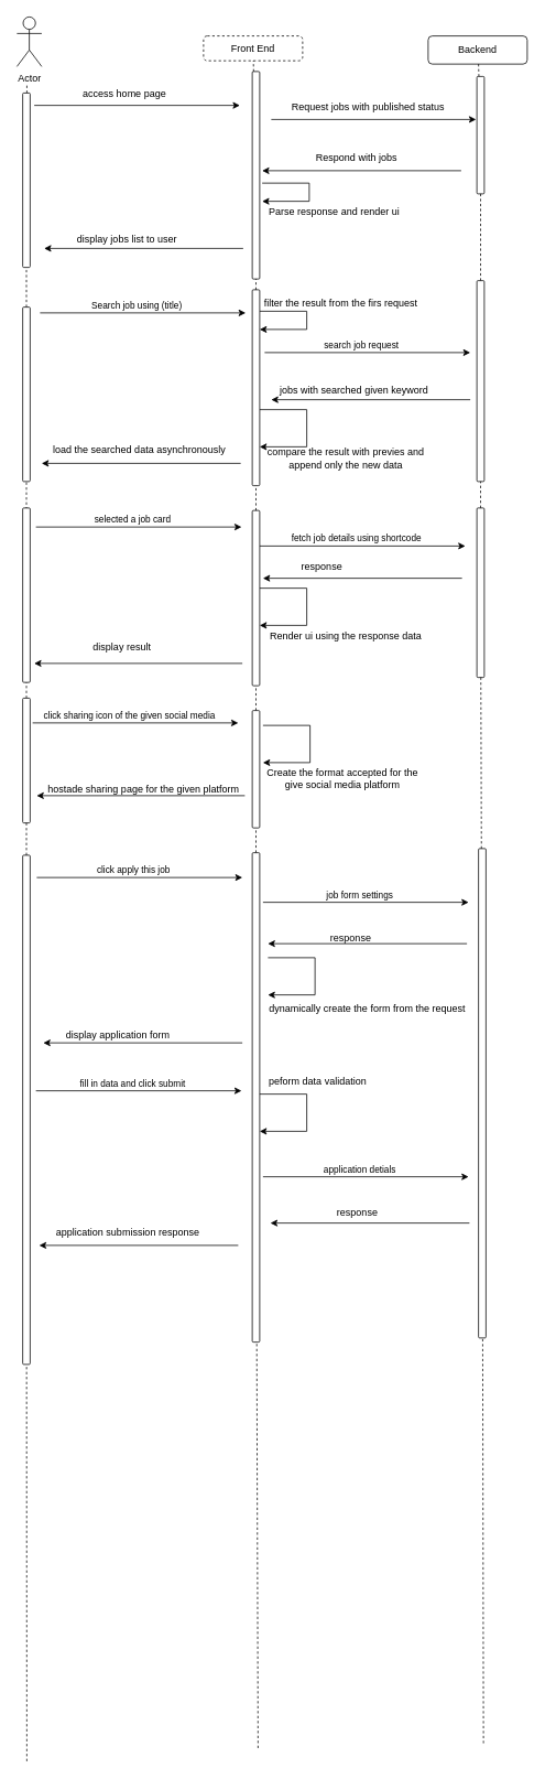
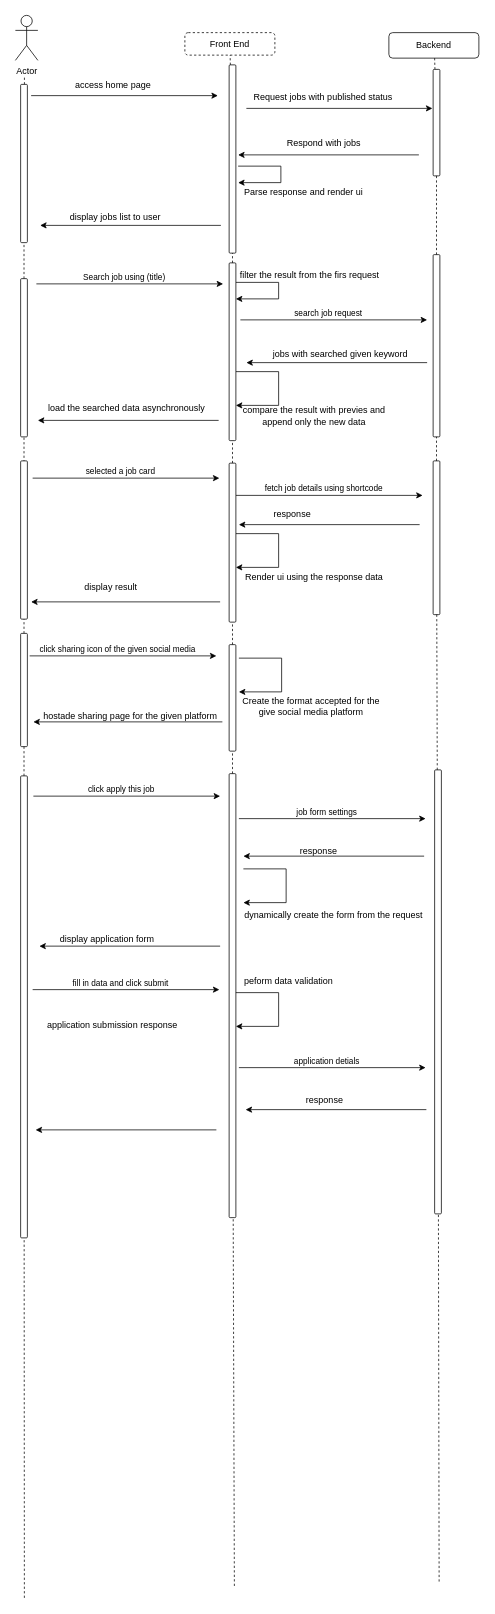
  <mxCell id="0" />
  <mxCell id="1" parent="0" />
  <mxCell id="2" value="Backend" style="rounded=1;whiteSpace=wrap;html=1;" vertex="1" parent="1"><mxGeometry x="518" y="43" width="120" height="34" as="geometry" /></mxCell>
  <mxCell id="3" value="Front End" style="rounded=1;whiteSpace=wrap;html=1;dashed=1;" vertex="1" parent="1"><mxGeometry x="246" y="43" width="120" height="30" as="geometry" /></mxCell>
  <mxCell id="4" value="Actor" style="shape=umlActor;verticalLabelPosition=bottom;verticalAlign=top;html=1;outlineConnect=0;" vertex="1" parent="1"><mxGeometry x="20" y="20" width="30" height="60" as="geometry" /></mxCell>
  <mxCell id="5" value="" style="endArrow=none;dashed=1;html=1;rounded=0;startArrow=none;" edge="1" parent="1" source="14" target="3"><mxGeometry width="50" height="50" relative="1" as="geometry"><mxPoint x="312" y="464" as="sourcePoint" /><mxPoint x="426" y="211" as="targetPoint" /></mxGeometry></mxCell>
  <mxCell id="6" value="" style="endArrow=none;dashed=1;html=1;rounded=0;startArrow=none;" edge="1" parent="1" source="34"><mxGeometry width="50" height="50" relative="1" as="geometry"><mxPoint x="585" y="614" as="sourcePoint" /><mxPoint x="579.002" y="77" as="targetPoint" /></mxGeometry></mxCell>
  <mxCell id="7" value="" style="endArrow=none;dashed=1;html=1;rounded=0;startArrow=none;" edge="1" parent="1" source="38"><mxGeometry width="50" height="50" relative="1" as="geometry"><mxPoint x="32" y="863.368" as="sourcePoint" /><mxPoint x="32.112" y="100" as="targetPoint" /></mxGeometry></mxCell>
  <mxCell id="8" value="" style="endArrow=classic;html=1;rounded=0;" edge="1" parent="1"><mxGeometry width="50" height="50" relative="1" as="geometry"><mxPoint x="41" y="127" as="sourcePoint" /><mxPoint x="290" y="127" as="targetPoint" /></mxGeometry></mxCell>
  <mxCell id="9" value="access home page" style="text;html=1;align=center;verticalAlign=middle;resizable=0;points=[];autosize=1;strokeColor=none;fillColor=none;" vertex="1" parent="1"><mxGeometry x="94" y="104" width="111" height="18" as="geometry" /></mxCell>
  <mxCell id="10" value="" style="endArrow=classic;html=1;rounded=0;" edge="1" parent="1"><mxGeometry width="50" height="50" relative="1" as="geometry"><mxPoint x="328" y="144" as="sourcePoint" /><mxPoint x="576" y="144" as="targetPoint" /></mxGeometry></mxCell>
- <mxCell id="11" value="Request jobs with published status" style="text;html=1;align=center;verticalAlign=middle;resizable=0;points=[];autosize=1;strokeColor=none;fillColor=none;" vertex="1" parent="1"><mxGeometry x="347" y="120" width="195" height="18" as="geometry" /></mxCell>
+ <mxCell id="11" value="Request jobs with published status" style="text;html=1;align=center;verticalAlign=middle;resizable=0;points=[];autosize=1;strokeColor=none;fillColor=none;" vertex="1" parent="1"><mxGeometry x="332" y="120" width="195" height="18" as="geometry" /></mxCell>
  <mxCell id="12" value="" style="endArrow=classic;html=1;rounded=0;" edge="1" parent="1"><mxGeometry width="50" height="50" relative="1" as="geometry"><mxPoint x="558" y="206" as="sourcePoint" /><mxPoint x="317" y="206" as="targetPoint" /></mxGeometry></mxCell>
  <mxCell id="13" value="Respond with jobs" style="text;html=1;align=center;verticalAlign=middle;resizable=0;points=[];autosize=1;strokeColor=none;fillColor=none;" vertex="1" parent="1"><mxGeometry x="377" y="182" width="108" height="18" as="geometry" /></mxCell>
  <mxCell id="14" value="" style="rounded=1;whiteSpace=wrap;html=1;" vertex="1" parent="1"><mxGeometry x="305" y="86" width="9" height="251" as="geometry" /></mxCell>
  <mxCell id="15" value="" style="endArrow=none;dashed=1;html=1;rounded=0;startArrow=none;" edge="1" parent="1" source="32" target="14"><mxGeometry width="50" height="50" relative="1" as="geometry"><mxPoint x="312" y="683" as="sourcePoint" /><mxPoint x="306.222" y="73" as="targetPoint" /></mxGeometry></mxCell>
  <mxCell id="16" value="" style="endArrow=classic;html=1;rounded=0;" edge="1" parent="1"><mxGeometry width="50" height="50" relative="1" as="geometry"><mxPoint x="317" y="221" as="sourcePoint" /><mxPoint x="317" y="243" as="targetPoint" /><Array as="points"><mxPoint x="374" y="221" /><mxPoint x="374" y="243" /></Array></mxGeometry></mxCell>
  <mxCell id="17" value="Parse response and render ui" style="text;html=1;align=center;verticalAlign=middle;resizable=0;points=[];autosize=1;strokeColor=none;fillColor=none;" vertex="1" parent="1"><mxGeometry x="320" y="247" width="168" height="18" as="geometry" /></mxCell>
  <mxCell id="18" value="" style="endArrow=classic;html=1;rounded=0;" edge="1" parent="1"><mxGeometry width="50" height="50" relative="1" as="geometry"><mxPoint x="294" y="300" as="sourcePoint" /><mxPoint x="53" y="300" as="targetPoint" /></mxGeometry></mxCell>
  <mxCell id="19" value="display jobs list to user" style="text;html=1;align=center;verticalAlign=middle;resizable=0;points=[];autosize=1;strokeColor=none;fillColor=none;" vertex="1" parent="1"><mxGeometry x="87" y="280" width="131" height="18" as="geometry" /></mxCell>
  <mxCell id="20" value="" style="endArrow=classic;html=1;rounded=0;" edge="1" parent="1"><mxGeometry width="50" height="50" relative="1" as="geometry"><mxPoint x="48" y="378" as="sourcePoint" /><mxPoint x="297" y="378" as="targetPoint" /></mxGeometry></mxCell>
  <mxCell id="21" value="Search job using (title)" style="edgeLabel;html=1;align=center;verticalAlign=middle;resizable=0;points=[];" vertex="1" connectable="0" parent="20"><mxGeometry x="-0.468" y="4" relative="1" as="geometry"><mxPoint x="50" y="-6" as="offset" /></mxGeometry></mxCell>
  <mxCell id="22" value="" style="endArrow=classic;html=1;rounded=0;" edge="1" parent="1"><mxGeometry width="50" height="50" relative="1" as="geometry"><mxPoint x="314" y="376" as="sourcePoint" /><mxPoint x="314" y="398" as="targetPoint" /><Array as="points"><mxPoint x="371" y="376" /><mxPoint x="371" y="398" /></Array></mxGeometry></mxCell>
  <mxCell id="23" value="filter the result from the firs request" style="text;html=1;align=center;verticalAlign=middle;resizable=0;points=[];autosize=1;strokeColor=none;fillColor=none;" vertex="1" parent="1"><mxGeometry x="314" y="358" width="196" height="18" as="geometry" /></mxCell>
  <mxCell id="24" value="" style="endArrow=classic;html=1;rounded=0;" edge="1" parent="1"><mxGeometry width="50" height="50" relative="1" as="geometry"><mxPoint x="320" y="426" as="sourcePoint" /><mxPoint x="569" y="426" as="targetPoint" /></mxGeometry></mxCell>
  <mxCell id="25" value="search job request" style="edgeLabel;html=1;align=center;verticalAlign=middle;resizable=0;points=[];" vertex="1" connectable="0" parent="24"><mxGeometry x="-0.468" y="4" relative="1" as="geometry"><mxPoint x="50" y="-6" as="offset" /></mxGeometry></mxCell>
  <mxCell id="26" value="" style="endArrow=classic;html=1;rounded=0;" edge="1" parent="1"><mxGeometry width="50" height="50" relative="1" as="geometry"><mxPoint x="569" y="483" as="sourcePoint" /><mxPoint x="328" y="483" as="targetPoint" /></mxGeometry></mxCell>
- <mxCell id="27" value="jobs with searched given keyword" style="text;html=1;align=center;verticalAlign=middle;resizable=0;points=[];autosize=1;strokeColor=none;fillColor=none;" vertex="1" parent="1"><mxGeometry x="333" y="463" width="189" height="18" as="geometry" /></mxCell>
+ <mxCell id="27" value="jobs with searched given keyword" style="text;html=1;align=center;verticalAlign=middle;resizable=0;points=[];autosize=1;strokeColor=none;fillColor=none;" vertex="1" parent="1"><mxGeometry x="358" y="463" width="189" height="18" as="geometry" /></mxCell>
  <mxCell id="28" value="" style="endArrow=classic;html=1;rounded=0;" edge="1" parent="1"><mxGeometry width="50" height="50" relative="1" as="geometry"><mxPoint x="314" y="495" as="sourcePoint" /><mxPoint x="314" y="540" as="targetPoint" /><Array as="points"><mxPoint x="371" y="495" /><mxPoint x="371" y="540" /></Array></mxGeometry></mxCell>
  <mxCell id="29" value="compare the result with previes and &lt;br&gt;append only the new data" style="text;html=1;align=center;verticalAlign=middle;resizable=0;points=[];autosize=1;strokeColor=none;fillColor=none;" vertex="1" parent="1"><mxGeometry x="318" y="538" width="200" height="32" as="geometry" /></mxCell>
  <mxCell id="30" value="" style="endArrow=classic;html=1;rounded=0;" edge="1" parent="1"><mxGeometry width="50" height="50" relative="1" as="geometry"><mxPoint x="291" y="560" as="sourcePoint" /><mxPoint x="50" y="560" as="targetPoint" /></mxGeometry></mxCell>
  <mxCell id="31" value="load the searched data asynchronously" style="text;html=1;align=center;verticalAlign=middle;resizable=0;points=[];autosize=1;strokeColor=none;fillColor=none;" vertex="1" parent="1"><mxGeometry x="58" y="535" width="219" height="18" as="geometry" /></mxCell>
  <mxCell id="32" value="" style="rounded=1;whiteSpace=wrap;html=1;" vertex="1" parent="1"><mxGeometry x="305" y="350" width="9" height="237" as="geometry" /></mxCell>
  <mxCell id="33" value="" style="endArrow=none;dashed=1;html=1;rounded=0;startArrow=none;" edge="1" parent="1" source="53" target="32"><mxGeometry width="50" height="50" relative="1" as="geometry"><mxPoint x="312" y="941" as="sourcePoint" /><mxPoint x="310.165" y="337" as="targetPoint" /></mxGeometry></mxCell>
  <mxCell id="34" value="" style="rounded=1;whiteSpace=wrap;html=1;" vertex="1" parent="1"><mxGeometry x="577" y="92" width="9" height="142" as="geometry" /></mxCell>
  <mxCell id="35" value="" style="endArrow=none;dashed=1;html=1;rounded=0;startArrow=none;" edge="1" parent="1" source="36" target="34"><mxGeometry width="50" height="50" relative="1" as="geometry"><mxPoint x="585" y="614" as="sourcePoint" /><mxPoint x="579.002" y="77" as="targetPoint" /></mxGeometry></mxCell>
  <mxCell id="36" value="" style="rounded=1;whiteSpace=wrap;html=1;" vertex="1" parent="1"><mxGeometry x="577" y="339" width="9" height="243" as="geometry" /></mxCell>
  <mxCell id="37" value="" style="endArrow=none;dashed=1;html=1;rounded=0;startArrow=none;" edge="1" parent="1" source="55" target="36"><mxGeometry width="50" height="50" relative="1" as="geometry"><mxPoint x="585" y="943" as="sourcePoint" /><mxPoint x="582.051" y="234" as="targetPoint" /></mxGeometry></mxCell>
  <mxCell id="38" value="" style="rounded=1;whiteSpace=wrap;html=1;" vertex="1" parent="1"><mxGeometry x="27" y="112" width="9" height="211" as="geometry" /></mxCell>
  <mxCell id="39" value="" style="endArrow=none;dashed=1;html=1;rounded=0;startArrow=none;" edge="1" parent="1" source="40" target="38"><mxGeometry width="50" height="50" relative="1" as="geometry"><mxPoint x="32" y="863.368" as="sourcePoint" /><mxPoint x="32.112" y="100" as="targetPoint" /></mxGeometry></mxCell>
  <mxCell id="40" value="" style="rounded=1;whiteSpace=wrap;html=1;" vertex="1" parent="1"><mxGeometry x="27" y="371" width="9" height="211" as="geometry" /></mxCell>
  <mxCell id="41" value="" style="endArrow=none;dashed=1;html=1;rounded=0;startArrow=none;" edge="1" parent="1" source="57" target="40"><mxGeometry width="50" height="50" relative="1" as="geometry"><mxPoint x="32" y="2130" as="sourcePoint" /><mxPoint x="31.582" y="323" as="targetPoint" /></mxGeometry></mxCell>
  <mxCell id="42" value="" style="rounded=1;whiteSpace=wrap;html=1;" vertex="1" parent="1"><mxGeometry x="27" y="614" width="9" height="211" as="geometry" /></mxCell>
  <mxCell id="43" value="" style="endArrow=classic;html=1;rounded=0;" edge="1" parent="1"><mxGeometry width="50" height="50" relative="1" as="geometry"><mxPoint x="43" y="637" as="sourcePoint" /><mxPoint x="292" y="637" as="targetPoint" /></mxGeometry></mxCell>
  <mxCell id="44" value="selected a job card" style="edgeLabel;html=1;align=center;verticalAlign=middle;resizable=0;points=[];" vertex="1" connectable="0" parent="43"><mxGeometry x="-0.468" y="4" relative="1" as="geometry"><mxPoint x="50" y="-6" as="offset" /></mxGeometry></mxCell>
  <mxCell id="45" value="" style="endArrow=classic;html=1;rounded=0;" edge="1" parent="1"><mxGeometry width="50" height="50" relative="1" as="geometry"><mxPoint x="314" y="660" as="sourcePoint" /><mxPoint x="563" y="660" as="targetPoint" /></mxGeometry></mxCell>
  <mxCell id="46" value="fetch job details using shortcode" style="edgeLabel;html=1;align=center;verticalAlign=middle;resizable=0;points=[];" vertex="1" connectable="0" parent="45"><mxGeometry x="-0.468" y="4" relative="1" as="geometry"><mxPoint x="50" y="-6" as="offset" /></mxGeometry></mxCell>
  <mxCell id="47" value="" style="endArrow=classic;html=1;rounded=0;" edge="1" parent="1"><mxGeometry width="50" height="50" relative="1" as="geometry"><mxPoint x="314" y="711" as="sourcePoint" /><mxPoint x="314" y="756" as="targetPoint" /><Array as="points"><mxPoint x="371" y="711" /><mxPoint x="371" y="756" /></Array></mxGeometry></mxCell>
  <mxCell id="48" value="" style="endArrow=classic;html=1;rounded=0;" edge="1" parent="1"><mxGeometry width="50" height="50" relative="1" as="geometry"><mxPoint x="559" y="699" as="sourcePoint" /><mxPoint x="318" y="699" as="targetPoint" /></mxGeometry></mxCell>
  <mxCell id="49" value="response" style="text;html=1;align=center;verticalAlign=middle;resizable=0;points=[];autosize=1;strokeColor=none;fillColor=none;" vertex="1" parent="1"><mxGeometry x="359" y="676" width="60" height="18" as="geometry" /></mxCell>
  <mxCell id="50" value="Render ui using the response data" style="text;html=1;align=center;verticalAlign=middle;resizable=0;points=[];autosize=1;strokeColor=none;fillColor=none;" vertex="1" parent="1"><mxGeometry x="321.5" y="760" width="193" height="18" as="geometry" /></mxCell>
  <mxCell id="51" value="" style="endArrow=classic;html=1;rounded=0;" edge="1" parent="1"><mxGeometry width="50" height="50" relative="1" as="geometry"><mxPoint x="293" y="802" as="sourcePoint" /><mxPoint x="41" y="802" as="targetPoint" /></mxGeometry></mxCell>
  <mxCell id="52" value="display result" style="text;html=1;align=center;verticalAlign=middle;resizable=0;points=[];autosize=1;strokeColor=none;fillColor=none;" vertex="1" parent="1"><mxGeometry x="107" y="773" width="80" height="18" as="geometry" /></mxCell>
  <mxCell id="53" value="" style="rounded=1;whiteSpace=wrap;html=1;" vertex="1" parent="1"><mxGeometry x="305" y="617" width="9" height="212" as="geometry" /></mxCell>
  <mxCell id="54" value="" style="endArrow=none;dashed=1;html=1;rounded=0;startArrow=none;" edge="1" parent="1" source="59" target="53"><mxGeometry width="50" height="50" relative="1" as="geometry"><mxPoint x="312" y="2114.133" as="sourcePoint" /><mxPoint x="310.127" y="587" as="targetPoint" /></mxGeometry></mxCell>
  <mxCell id="55" value="" style="rounded=1;whiteSpace=wrap;html=1;" vertex="1" parent="1"><mxGeometry x="577" y="614" width="9" height="205" as="geometry" /></mxCell>
  <mxCell id="56" value="" style="endArrow=none;dashed=1;html=1;rounded=0;startArrow=none;" edge="1" parent="1" source="91" target="55"><mxGeometry width="50" height="50" relative="1" as="geometry"><mxPoint x="585" y="2108.267" as="sourcePoint" /><mxPoint x="582.381" y="582" as="targetPoint" /></mxGeometry></mxCell>
  <mxCell id="57" value="" style="rounded=1;whiteSpace=wrap;html=1;" vertex="1" parent="1"><mxGeometry x="27" y="844" width="9" height="151" as="geometry" /></mxCell>
  <mxCell id="58" value="" style="endArrow=none;dashed=1;html=1;rounded=0;startArrow=none;" edge="1" parent="1" source="67" target="57"><mxGeometry width="50" height="50" relative="1" as="geometry"><mxPoint x="32" y="2130" as="sourcePoint" /><mxPoint x="31.532" y="582" as="targetPoint" /></mxGeometry></mxCell>
  <mxCell id="59" value="" style="rounded=1;whiteSpace=wrap;html=1;" vertex="1" parent="1"><mxGeometry x="305" y="859" width="9" height="142" as="geometry" /></mxCell>
  <mxCell id="60" value="" style="endArrow=none;dashed=1;html=1;rounded=0;startArrow=none;" edge="1" parent="1" source="71" target="59"><mxGeometry width="50" height="50" relative="1" as="geometry"><mxPoint x="312" y="2114.133" as="sourcePoint" /><mxPoint x="309.69" y="829" as="targetPoint" /></mxGeometry></mxCell>
  <mxCell id="61" value="" style="endArrow=classic;html=1;rounded=0;" edge="1" parent="1"><mxGeometry width="50" height="50" relative="1" as="geometry"><mxPoint x="39" y="874" as="sourcePoint" /><mxPoint x="288" y="874" as="targetPoint" /></mxGeometry></mxCell>
  <mxCell id="62" value="click sharing icon of the given social media" style="edgeLabel;html=1;align=center;verticalAlign=middle;resizable=0;points=[];" vertex="1" connectable="0" parent="61"><mxGeometry x="-0.468" y="4" relative="1" as="geometry"><mxPoint x="50" y="-6" as="offset" /></mxGeometry></mxCell>
  <mxCell id="63" value="" style="endArrow=classic;html=1;rounded=0;" edge="1" parent="1"><mxGeometry width="50" height="50" relative="1" as="geometry"><mxPoint x="318" y="877" as="sourcePoint" /><mxPoint x="318" y="922" as="targetPoint" /><Array as="points"><mxPoint x="375" y="877" /><mxPoint x="375" y="922" /></Array></mxGeometry></mxCell>
  <mxCell id="64" value="Create the format accepted for the &lt;br&gt;give social media platform" style="text;html=1;align=center;verticalAlign=middle;resizable=0;points=[];autosize=1;strokeColor=none;fillColor=none;" vertex="1" parent="1"><mxGeometry x="318" y="925" width="192" height="32" as="geometry" /></mxCell>
  <mxCell id="65" value="" style="endArrow=classic;html=1;rounded=0;" edge="1" parent="1"><mxGeometry width="50" height="50" relative="1" as="geometry"><mxPoint x="296" y="962" as="sourcePoint" /><mxPoint x="44" y="962" as="targetPoint" /></mxGeometry></mxCell>
  <mxCell id="66" value="hostade sharing page for the given platform" style="text;html=1;align=center;verticalAlign=middle;resizable=0;points=[];autosize=1;strokeColor=none;fillColor=none;" vertex="1" parent="1"><mxGeometry x="52" y="946" width="241" height="18" as="geometry" /></mxCell>
  <mxCell id="67" value="" style="rounded=1;whiteSpace=wrap;html=1;" vertex="1" parent="1"><mxGeometry x="27" y="1034" width="9" height="616" as="geometry" /></mxCell>
  <mxCell id="68" value="" style="endArrow=none;dashed=1;html=1;rounded=0;startArrow=none;" edge="1" parent="1" target="67"><mxGeometry width="50" height="50" relative="1" as="geometry"><mxPoint x="32" y="2130" as="sourcePoint" /><mxPoint x="31.531" y="995" as="targetPoint" /></mxGeometry></mxCell>
  <mxCell id="69" value="" style="endArrow=classic;html=1;rounded=0;" edge="1" parent="1"><mxGeometry width="50" height="50" relative="1" as="geometry"><mxPoint x="44" y="1061" as="sourcePoint" /><mxPoint x="293" y="1061" as="targetPoint" /></mxGeometry></mxCell>
  <mxCell id="70" value="click apply this job" style="edgeLabel;html=1;align=center;verticalAlign=middle;resizable=0;points=[];" vertex="1" connectable="0" parent="69"><mxGeometry x="-0.468" y="4" relative="1" as="geometry"><mxPoint x="50" y="-6" as="offset" /></mxGeometry></mxCell>
  <mxCell id="71" value="" style="rounded=1;whiteSpace=wrap;html=1;" vertex="1" parent="1"><mxGeometry x="305" y="1031" width="9" height="592" as="geometry" /></mxCell>
  <mxCell id="72" value="" style="endArrow=none;dashed=1;html=1;rounded=0;" edge="1" parent="1" target="71"><mxGeometry width="50" height="50" relative="1" as="geometry"><mxPoint x="312" y="2114.133" as="sourcePoint" /><mxPoint x="309.65" y="1001" as="targetPoint" /></mxGeometry></mxCell>
  <mxCell id="73" value="" style="endArrow=classic;html=1;rounded=0;" edge="1" parent="1"><mxGeometry width="50" height="50" relative="1" as="geometry"><mxPoint x="318" y="1091" as="sourcePoint" /><mxPoint x="567" y="1091" as="targetPoint" /></mxGeometry></mxCell>
  <mxCell id="74" value="job form settings" style="edgeLabel;html=1;align=center;verticalAlign=middle;resizable=0;points=[];" vertex="1" connectable="0" parent="73"><mxGeometry x="-0.468" y="4" relative="1" as="geometry"><mxPoint x="50" y="-6" as="offset" /></mxGeometry></mxCell>
  <mxCell id="75" value="" style="endArrow=classic;html=1;rounded=0;" edge="1" parent="1"><mxGeometry width="50" height="50" relative="1" as="geometry"><mxPoint x="565" y="1141" as="sourcePoint" /><mxPoint x="324" y="1141" as="targetPoint" /></mxGeometry></mxCell>
  <mxCell id="76" value="response" style="text;html=1;align=center;verticalAlign=middle;resizable=0;points=[];autosize=1;strokeColor=none;fillColor=none;" vertex="1" parent="1"><mxGeometry x="394" y="1125" width="60" height="18" as="geometry" /></mxCell>
  <mxCell id="77" value="" style="endArrow=classic;html=1;rounded=0;" edge="1" parent="1"><mxGeometry width="50" height="50" relative="1" as="geometry"><mxPoint x="324" y="1158" as="sourcePoint" /><mxPoint x="324" y="1203" as="targetPoint" /><Array as="points"><mxPoint x="381" y="1158" /><mxPoint x="381" y="1203" /></Array></mxGeometry></mxCell>
  <mxCell id="78" value="dynamically create the form from the request" style="text;html=1;align=center;verticalAlign=middle;resizable=0;points=[];autosize=1;strokeColor=none;fillColor=none;" vertex="1" parent="1"><mxGeometry x="320" y="1211" width="248" height="18" as="geometry" /></mxCell>
  <mxCell id="79" value="" style="endArrow=classic;html=1;rounded=0;" edge="1" parent="1"><mxGeometry width="50" height="50" relative="1" as="geometry"><mxPoint x="293" y="1261" as="sourcePoint" /><mxPoint x="52" y="1261" as="targetPoint" /></mxGeometry></mxCell>
  <mxCell id="80" value="display application form" style="text;html=1;align=center;verticalAlign=middle;resizable=0;points=[];autosize=1;strokeColor=none;fillColor=none;" vertex="1" parent="1"><mxGeometry x="74" y="1243" width="136" height="18" as="geometry" /></mxCell>
  <mxCell id="81" value="" style="endArrow=classic;html=1;rounded=0;" edge="1" parent="1"><mxGeometry width="50" height="50" relative="1" as="geometry"><mxPoint x="288" y="1506" as="sourcePoint" /><mxPoint x="47" y="1506" as="targetPoint" /></mxGeometry></mxCell>
- <mxCell id="82" value="application submission response" style="text;html=1;align=center;verticalAlign=middle;resizable=0;points=[];autosize=1;strokeColor=none;fillColor=none;" vertex="1" parent="1"><mxGeometry x="62" y="1482" width="184" height="18" as="geometry" /></mxCell>
+ <mxCell id="82" value="application submission response" style="text;html=1;align=center;verticalAlign=middle;resizable=0;points=[];autosize=1;strokeColor=none;fillColor=none;" vertex="1" parent="1"><mxGeometry x="57" y="1357" width="184" height="18" as="geometry" /></mxCell>
  <mxCell id="83" value="" style="endArrow=classic;html=1;rounded=0;" edge="1" parent="1"><mxGeometry width="50" height="50" relative="1" as="geometry"><mxPoint x="43" y="1319" as="sourcePoint" /><mxPoint x="292" y="1319" as="targetPoint" /></mxGeometry></mxCell>
  <mxCell id="84" value="fill in data and click submit" style="edgeLabel;html=1;align=center;verticalAlign=middle;resizable=0;points=[];" vertex="1" connectable="0" parent="83"><mxGeometry x="-0.468" y="4" relative="1" as="geometry"><mxPoint x="50" y="-6" as="offset" /></mxGeometry></mxCell>
  <mxCell id="85" value="" style="endArrow=classic;html=1;rounded=0;" edge="1" parent="1"><mxGeometry width="50" height="50" relative="1" as="geometry"><mxPoint x="314" y="1323" as="sourcePoint" /><mxPoint x="314" y="1368" as="targetPoint" /><Array as="points"><mxPoint x="371" y="1323" /><mxPoint x="371" y="1368" /></Array></mxGeometry></mxCell>
  <mxCell id="86" value="peform data validation" style="text;html=1;align=center;verticalAlign=middle;resizable=0;points=[];autosize=1;strokeColor=none;fillColor=none;" vertex="1" parent="1"><mxGeometry x="320" y="1299" width="128" height="18" as="geometry" /></mxCell>
  <mxCell id="87" value="" style="endArrow=classic;html=1;rounded=0;" edge="1" parent="1"><mxGeometry width="50" height="50" relative="1" as="geometry"><mxPoint x="318" y="1423" as="sourcePoint" /><mxPoint x="567" y="1423" as="targetPoint" /></mxGeometry></mxCell>
  <mxCell id="88" value="application detials" style="edgeLabel;html=1;align=center;verticalAlign=middle;resizable=0;points=[];" vertex="1" connectable="0" parent="87"><mxGeometry x="-0.468" y="4" relative="1" as="geometry"><mxPoint x="50" y="-6" as="offset" /></mxGeometry></mxCell>
  <mxCell id="89" value="" style="endArrow=classic;html=1;rounded=0;" edge="1" parent="1"><mxGeometry width="50" height="50" relative="1" as="geometry"><mxPoint x="568" y="1479" as="sourcePoint" /><mxPoint x="327" y="1479" as="targetPoint" /></mxGeometry></mxCell>
  <mxCell id="90" value="response" style="text;html=1;align=center;verticalAlign=middle;resizable=0;points=[];autosize=1;strokeColor=none;fillColor=none;" vertex="1" parent="1"><mxGeometry x="402" y="1457" width="60" height="18" as="geometry" /></mxCell>
  <mxCell id="91" value="" style="rounded=1;whiteSpace=wrap;html=1;" vertex="1" parent="1"><mxGeometry x="579" y="1026" width="9" height="592" as="geometry" /></mxCell>
  <mxCell id="92" value="" style="endArrow=none;dashed=1;html=1;rounded=0;" edge="1" parent="1" target="91"><mxGeometry width="50" height="50" relative="1" as="geometry"><mxPoint x="585" y="2108.267" as="sourcePoint" /><mxPoint x="581.758" y="819" as="targetPoint" /></mxGeometry></mxCell>
